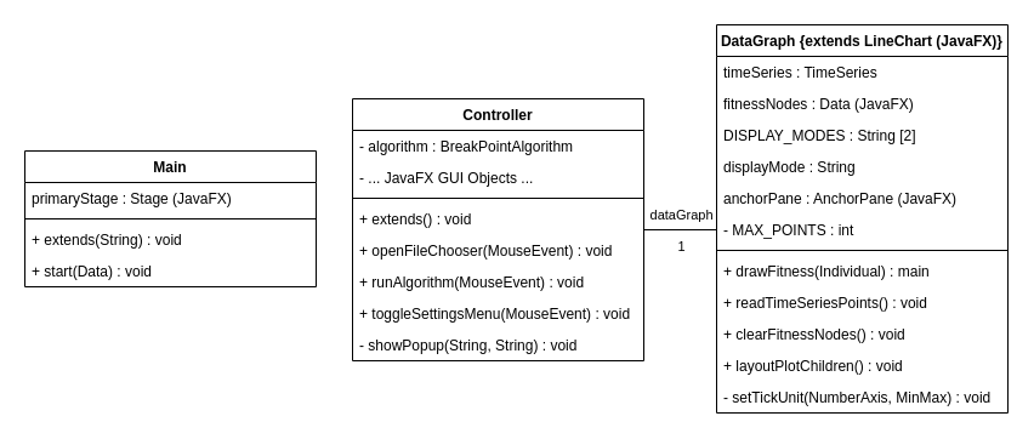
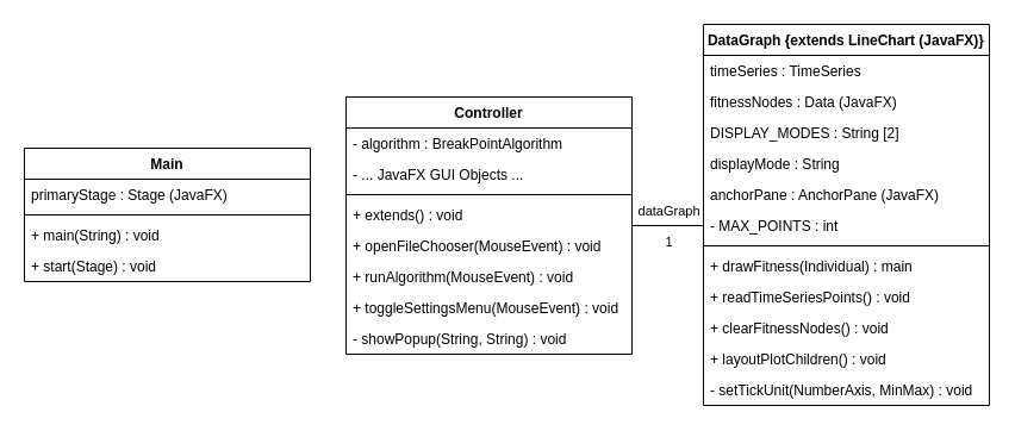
  <mxCell id="0" />
  <mxCell id="1" parent="0" />
  <mxCell id="2" style="edgeStyle=orthogonalEdgeStyle;rounded=0;orthogonalLoop=1;jettySize=auto;html=1;entryX=0;entryY=0.5;entryDx=0;entryDy=0;endArrow=none;endFill=0;" edge="1" parent="1" source="5" target="20"><mxGeometry relative="1" as="geometry" /></mxCell>
  <mxCell id="3" value="dataGraph" style="edgeLabel;html=1;align=center;verticalAlign=middle;resizable=0;points=[];" vertex="1" connectable="0" parent="2"><mxGeometry x="0.255" y="-1" relative="1" as="geometry"><mxPoint x="-8" y="-14" as="offset" /></mxGeometry></mxCell>
  <mxCell id="4" value="1" style="edgeLabel;html=1;align=center;verticalAlign=middle;resizable=0;points=[];" vertex="1" connectable="0" parent="2"><mxGeometry x="0.054" relative="1" as="geometry"><mxPoint x="-2" y="13" as="offset" /></mxGeometry></mxCell>
  <mxCell id="5" value="Controller" style="swimlane;fontStyle=1;align=center;verticalAlign=top;childLayout=stackLayout;horizontal=1;startSize=26;horizontalStack=0;resizeParent=1;resizeParentMax=0;resizeLast=0;collapsible=1;marginBottom=0;" vertex="1" parent="1"><mxGeometry x="290" y="81" width="240" height="216" as="geometry" /></mxCell>
  <mxCell id="6" value="- algorithm : BreakPointAlgorithm" style="text;strokeColor=none;fillColor=none;align=left;verticalAlign=top;spacingLeft=4;spacingRight=4;overflow=hidden;rotatable=0;points=[[0,0.5],[1,0.5]];portConstraint=eastwest;" vertex="1" parent="5"><mxGeometry y="26" width="240" height="26" as="geometry" /></mxCell>
  <mxCell id="7" value="- ... JavaFX GUI Objects ... " style="text;strokeColor=none;fillColor=none;align=left;verticalAlign=top;spacingLeft=4;spacingRight=4;overflow=hidden;rotatable=0;points=[[0,0.5],[1,0.5]];portConstraint=eastwest;" vertex="1" parent="5"><mxGeometry y="52" width="240" height="26" as="geometry" /></mxCell>
  <mxCell id="8" value="" style="line;strokeWidth=1;fillColor=none;align=left;verticalAlign=middle;spacingTop=-1;spacingLeft=3;spacingRight=3;rotatable=0;labelPosition=right;points=[];portConstraint=eastwest;" vertex="1" parent="5"><mxGeometry y="78" width="240" height="8" as="geometry" /></mxCell>
  <mxCell id="9" value="+ extends() : void" style="text;strokeColor=none;fillColor=none;align=left;verticalAlign=top;spacingLeft=4;spacingRight=4;overflow=hidden;rotatable=0;points=[[0,0.5],[1,0.5]];portConstraint=eastwest;" vertex="1" parent="5"><mxGeometry y="86" width="240" height="26" as="geometry" /></mxCell>
  <mxCell id="10" value="+ openFileChooser(MouseEvent) : void" style="text;strokeColor=none;fillColor=none;align=left;verticalAlign=top;spacingLeft=4;spacingRight=4;overflow=hidden;rotatable=0;points=[[0,0.5],[1,0.5]];portConstraint=eastwest;" vertex="1" parent="5"><mxGeometry y="112" width="240" height="26" as="geometry" /></mxCell>
  <mxCell id="11" value="+ runAlgorithm(MouseEvent) : void" style="text;strokeColor=none;fillColor=none;align=left;verticalAlign=top;spacingLeft=4;spacingRight=4;overflow=hidden;rotatable=0;points=[[0,0.5],[1,0.5]];portConstraint=eastwest;" vertex="1" parent="5"><mxGeometry y="138" width="240" height="26" as="geometry" /></mxCell>
  <mxCell id="12" value="+ toggleSettingsMenu(MouseEvent) : void" style="text;strokeColor=none;fillColor=none;align=left;verticalAlign=top;spacingLeft=4;spacingRight=4;overflow=hidden;rotatable=0;points=[[0,0.5],[1,0.5]];portConstraint=eastwest;" vertex="1" parent="5"><mxGeometry y="164" width="240" height="26" as="geometry" /></mxCell>
  <mxCell id="13" value="- showPopup(String, String) : void" style="text;strokeColor=none;fillColor=none;align=left;verticalAlign=top;spacingLeft=4;spacingRight=4;overflow=hidden;rotatable=0;points=[[0,0.5],[1,0.5]];portConstraint=eastwest;" vertex="1" parent="5"><mxGeometry y="190" width="240" height="26" as="geometry" /></mxCell>
  <mxCell id="14" value="DataGraph {extends LineChart (JavaFX)}" style="swimlane;fontStyle=1;align=center;verticalAlign=top;childLayout=stackLayout;horizontal=1;startSize=26;horizontalStack=0;resizeParent=1;resizeParentMax=0;resizeLast=0;collapsible=1;marginBottom=0;" vertex="1" parent="1"><mxGeometry x="590" y="20" width="240" height="320" as="geometry" /></mxCell>
  <mxCell id="15" value="timeSeries : TimeSeries" style="text;strokeColor=none;fillColor=none;align=left;verticalAlign=top;spacingLeft=4;spacingRight=4;overflow=hidden;rotatable=0;points=[[0,0.5],[1,0.5]];portConstraint=eastwest;" vertex="1" parent="14"><mxGeometry y="26" width="240" height="26" as="geometry" /></mxCell>
  <mxCell id="16" value="fitnessNodes : Data (JavaFX)" style="text;strokeColor=none;fillColor=none;align=left;verticalAlign=top;spacingLeft=4;spacingRight=4;overflow=hidden;rotatable=0;points=[[0,0.5],[1,0.5]];portConstraint=eastwest;" vertex="1" parent="14"><mxGeometry y="52" width="240" height="26" as="geometry" /></mxCell>
  <mxCell id="17" value="DISPLAY_MODES : String [2]" style="text;strokeColor=none;fillColor=none;align=left;verticalAlign=top;spacingLeft=4;spacingRight=4;overflow=hidden;rotatable=0;points=[[0,0.5],[1,0.5]];portConstraint=eastwest;" vertex="1" parent="14"><mxGeometry y="78" width="240" height="26" as="geometry" /></mxCell>
  <mxCell id="18" value="displayMode : String" style="text;strokeColor=none;fillColor=none;align=left;verticalAlign=top;spacingLeft=4;spacingRight=4;overflow=hidden;rotatable=0;points=[[0,0.5],[1,0.5]];portConstraint=eastwest;" vertex="1" parent="14"><mxGeometry y="104" width="240" height="26" as="geometry" /></mxCell>
  <mxCell id="19" value="anchorPane : AnchorPane (JavaFX)" style="text;strokeColor=none;fillColor=none;align=left;verticalAlign=top;spacingLeft=4;spacingRight=4;overflow=hidden;rotatable=0;points=[[0,0.5],[1,0.5]];portConstraint=eastwest;" vertex="1" parent="14"><mxGeometry y="130" width="240" height="26" as="geometry" /></mxCell>
  <mxCell id="20" value="- MAX_POINTS : int" style="text;strokeColor=none;fillColor=none;align=left;verticalAlign=top;spacingLeft=4;spacingRight=4;overflow=hidden;rotatable=0;points=[[0,0.5],[1,0.5]];portConstraint=eastwest;" vertex="1" parent="14"><mxGeometry y="156" width="240" height="26" as="geometry" /></mxCell>
  <mxCell id="21" value="" style="line;strokeWidth=1;fillColor=none;align=left;verticalAlign=middle;spacingTop=-1;spacingLeft=3;spacingRight=3;rotatable=0;labelPosition=right;points=[];portConstraint=eastwest;" vertex="1" parent="14"><mxGeometry y="182" width="240" height="8" as="geometry" /></mxCell>
  <mxCell id="22" value="+ drawFitness(Individual) : main" style="text;strokeColor=none;fillColor=none;align=left;verticalAlign=top;spacingLeft=4;spacingRight=4;overflow=hidden;rotatable=0;points=[[0,0.5],[1,0.5]];portConstraint=eastwest;" vertex="1" parent="14"><mxGeometry y="190" width="240" height="26" as="geometry" /></mxCell>
  <mxCell id="23" value="+ readTimeSeriesPoints() : void" style="text;strokeColor=none;fillColor=none;align=left;verticalAlign=top;spacingLeft=4;spacingRight=4;overflow=hidden;rotatable=0;points=[[0,0.5],[1,0.5]];portConstraint=eastwest;" vertex="1" parent="14"><mxGeometry y="216" width="240" height="26" as="geometry" /></mxCell>
  <mxCell id="24" value="+ clearFitnessNodes() : void" style="text;strokeColor=none;fillColor=none;align=left;verticalAlign=top;spacingLeft=4;spacingRight=4;overflow=hidden;rotatable=0;points=[[0,0.5],[1,0.5]];portConstraint=eastwest;" vertex="1" parent="14"><mxGeometry y="242" width="240" height="26" as="geometry" /></mxCell>
  <mxCell id="25" value="+ layoutPlotChildren() : void" style="text;strokeColor=none;fillColor=none;align=left;verticalAlign=top;spacingLeft=4;spacingRight=4;overflow=hidden;rotatable=0;points=[[0,0.5],[1,0.5]];portConstraint=eastwest;" vertex="1" parent="14"><mxGeometry y="268" width="240" height="26" as="geometry" /></mxCell>
  <mxCell id="26" value="- setTickUnit(NumberAxis, MinMax) : void" style="text;strokeColor=none;fillColor=none;align=left;verticalAlign=top;spacingLeft=4;spacingRight=4;overflow=hidden;rotatable=0;points=[[0,0.5],[1,0.5]];portConstraint=eastwest;" vertex="1" parent="14"><mxGeometry y="294" width="240" height="26" as="geometry" /></mxCell>
  <mxCell id="27" value="Main" style="swimlane;fontStyle=1;align=center;verticalAlign=top;childLayout=stackLayout;horizontal=1;startSize=26;horizontalStack=0;resizeParent=1;resizeParentMax=0;resizeLast=0;collapsible=1;marginBottom=0;" vertex="1" parent="1"><mxGeometry x="20" y="124" width="240" height="112" as="geometry" /></mxCell>
  <mxCell id="28" value="primaryStage : Stage (JavaFX)" style="text;strokeColor=none;fillColor=none;align=left;verticalAlign=top;spacingLeft=4;spacingRight=4;overflow=hidden;rotatable=0;points=[[0,0.5],[1,0.5]];portConstraint=eastwest;" vertex="1" parent="27"><mxGeometry y="26" width="240" height="26" as="geometry" /></mxCell>
  <mxCell id="29" value="" style="line;strokeWidth=1;fillColor=none;align=left;verticalAlign=middle;spacingTop=-1;spacingLeft=3;spacingRight=3;rotatable=0;labelPosition=right;points=[];portConstraint=eastwest;" vertex="1" parent="27"><mxGeometry y="52" width="240" height="8" as="geometry" /></mxCell>
- <mxCell id="30" value="+ extends(String) : void " style="text;strokeColor=none;fillColor=none;align=left;verticalAlign=top;spacingLeft=4;spacingRight=4;overflow=hidden;rotatable=0;points=[[0,0.5],[1,0.5]];portConstraint=eastwest;" vertex="1" parent="27"><mxGeometry y="60" width="240" height="26" as="geometry" /></mxCell>
- <mxCell id="31" value="+ start(Data) : void" style="text;strokeColor=none;fillColor=none;align=left;verticalAlign=top;spacingLeft=4;spacingRight=4;overflow=hidden;rotatable=0;points=[[0,0.5],[1,0.5]];portConstraint=eastwest;" vertex="1" parent="27"><mxGeometry y="86" width="240" height="26" as="geometry" /></mxCell>
+ <mxCell id="30" value="+ main(String) : void " style="text;strokeColor=none;fillColor=none;align=left;verticalAlign=top;spacingLeft=4;spacingRight=4;overflow=hidden;rotatable=0;points=[[0,0.5],[1,0.5]];portConstraint=eastwest;" vertex="1" parent="27"><mxGeometry y="60" width="240" height="26" as="geometry" /></mxCell>
+ <mxCell id="31" value="+ start(Stage) : void" style="text;strokeColor=none;fillColor=none;align=left;verticalAlign=top;spacingLeft=4;spacingRight=4;overflow=hidden;rotatable=0;points=[[0,0.5],[1,0.5]];portConstraint=eastwest;" vertex="1" parent="27"><mxGeometry y="86" width="240" height="26" as="geometry" /></mxCell>
